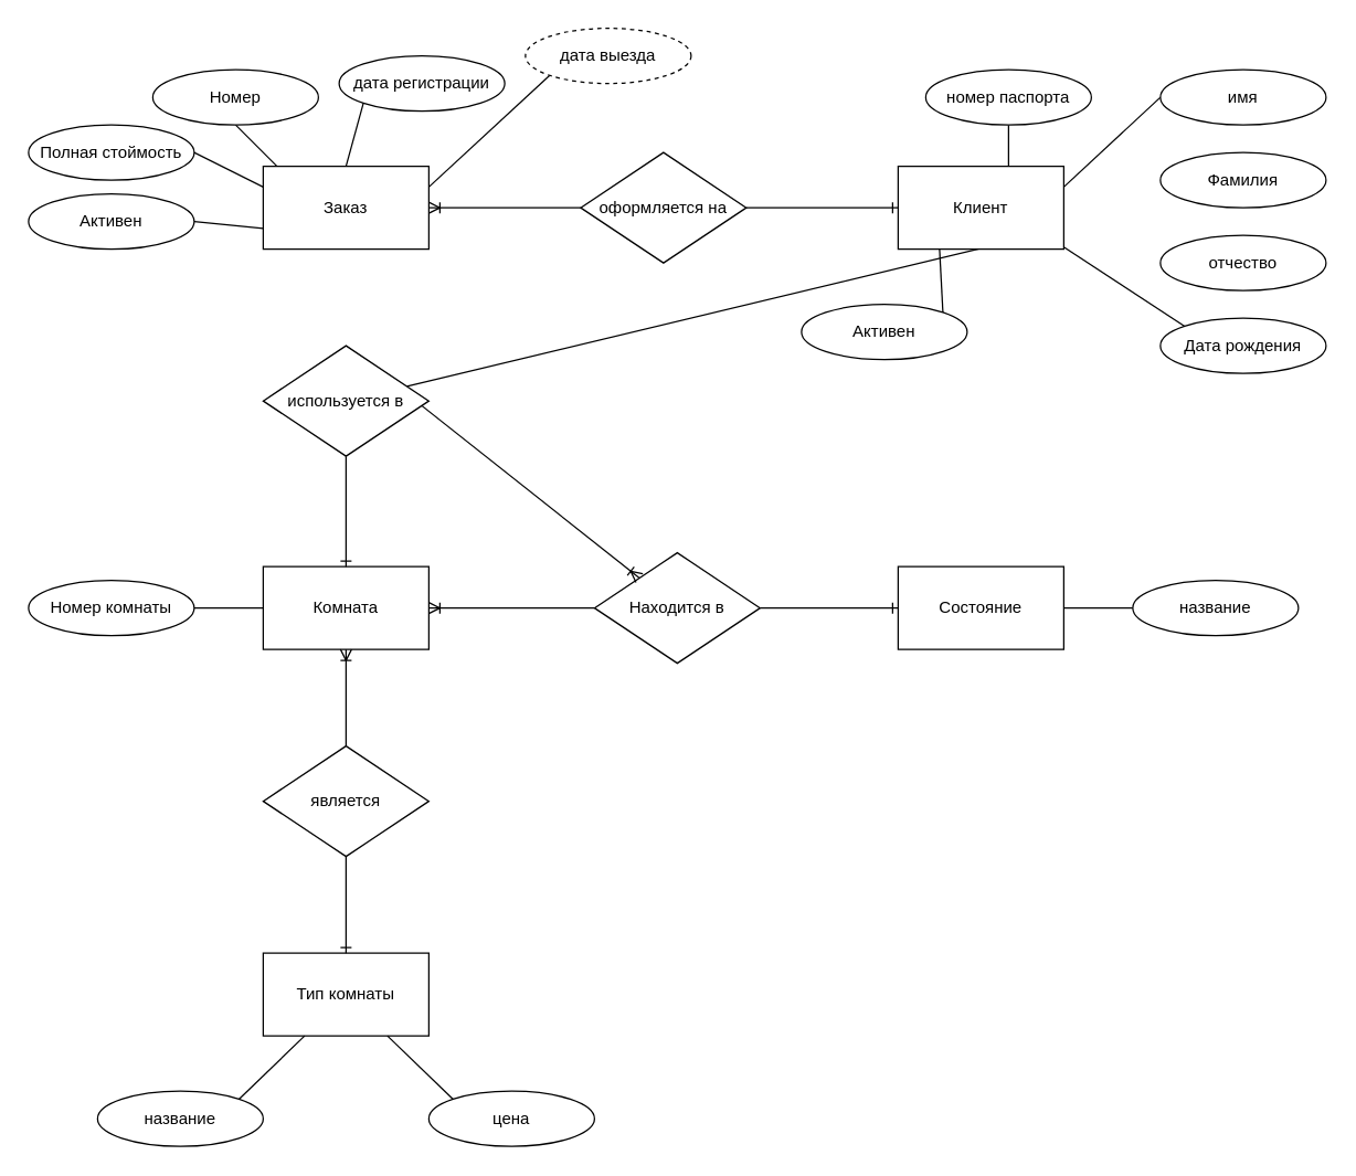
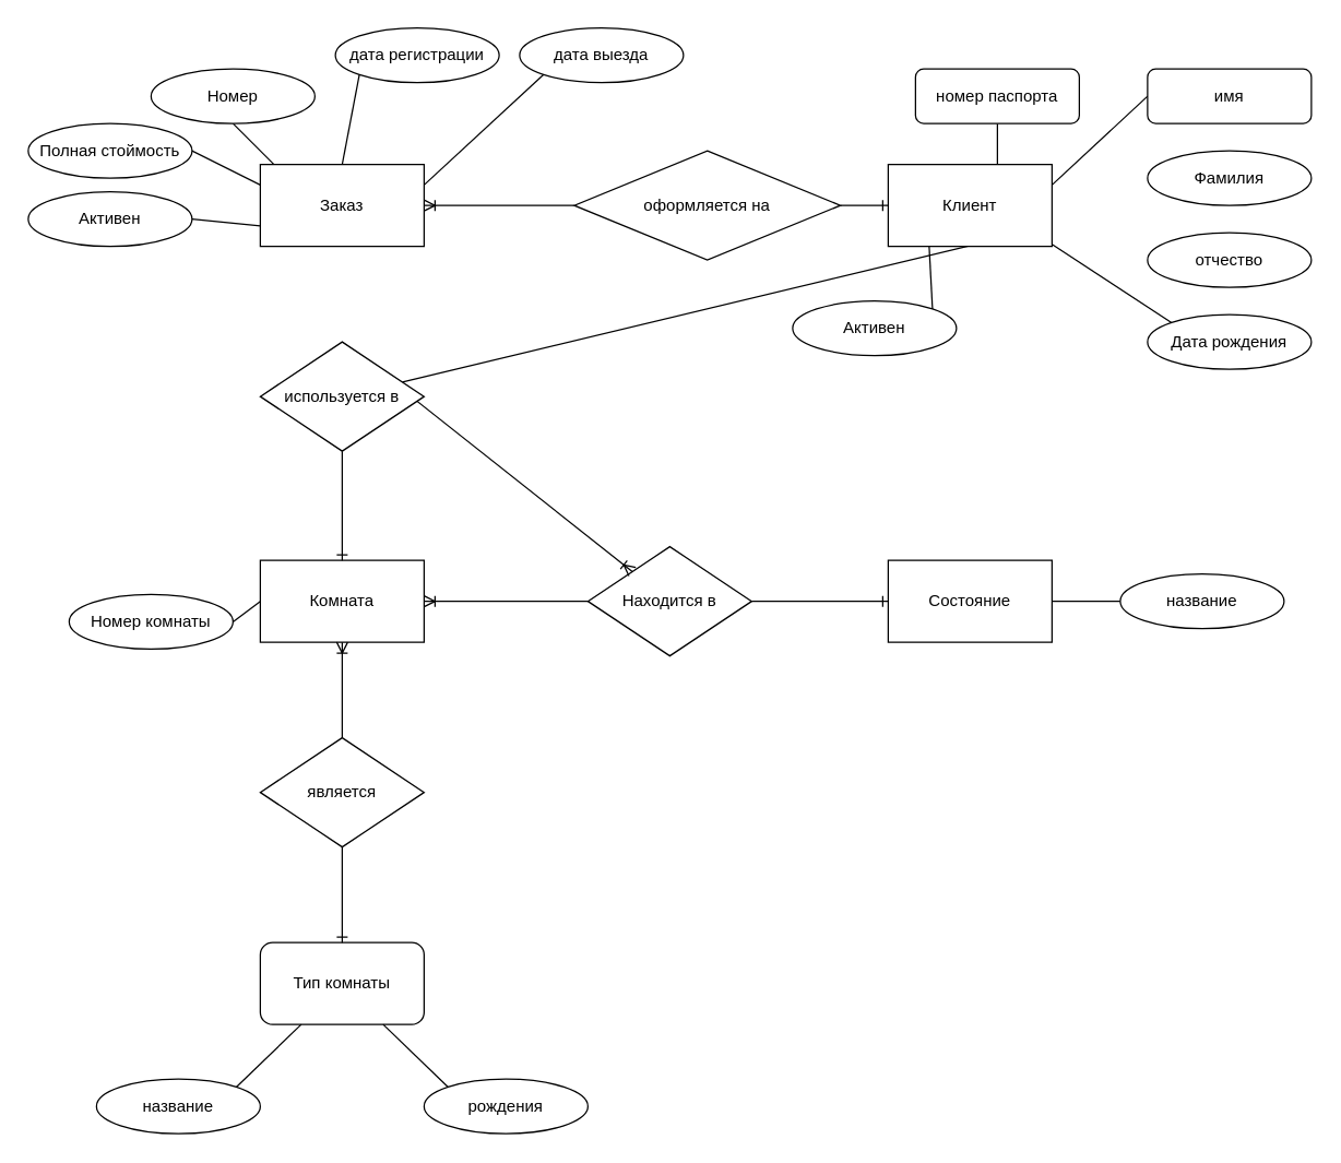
  <mxCell id="0" />
  <mxCell id="1" parent="0" />
  <mxCell id="2" style="rounded=0;orthogonalLoop=1;jettySize=auto;html=1;exitX=0;exitY=0.75;exitDx=0;exitDy=0;entryX=1;entryY=0.5;entryDx=0;entryDy=0;endArrow=none;endFill=0;" parent="1" source="7" target="12" edge="1"><mxGeometry relative="1" as="geometry" /></mxCell>
  <mxCell id="3" style="edgeStyle=none;rounded=0;orthogonalLoop=1;jettySize=auto;html=1;exitX=0;exitY=0.25;exitDx=0;exitDy=0;entryX=1;entryY=0.5;entryDx=0;entryDy=0;endArrow=none;endFill=0;" parent="1" source="7" target="11" edge="1"><mxGeometry relative="1" as="geometry" /></mxCell>
  <mxCell id="4" style="edgeStyle=none;rounded=0;orthogonalLoop=1;jettySize=auto;html=1;entryX=0.5;entryY=1;entryDx=0;entryDy=0;endArrow=none;endFill=0;" parent="1" target="8" edge="1"><mxGeometry relative="1" as="geometry"><mxPoint x="200" y="120" as="sourcePoint" /></mxGeometry></mxCell>
  <mxCell id="5" style="edgeStyle=none;rounded=0;orthogonalLoop=1;jettySize=auto;html=1;exitX=0.5;exitY=0;exitDx=0;exitDy=0;entryX=0;entryY=1;entryDx=0;entryDy=0;endArrow=none;endFill=0;" parent="1" source="7" target="9" edge="1"><mxGeometry relative="1" as="geometry" /></mxCell>
  <mxCell id="6" style="edgeStyle=none;rounded=0;orthogonalLoop=1;jettySize=auto;html=1;exitX=1;exitY=0.25;exitDx=0;exitDy=0;entryX=0;entryY=1;entryDx=0;entryDy=0;endArrow=none;endFill=0;" parent="1" source="7" target="10" edge="1"><mxGeometry relative="1" as="geometry" /></mxCell>
  <mxCell id="7" value="Заказ" style="rounded=0;whiteSpace=wrap;html=1;" parent="1" vertex="1"><mxGeometry x="190" y="120" width="120" height="60" as="geometry" /></mxCell>
  <mxCell id="8" value="Номер" style="ellipse;whiteSpace=wrap;html=1;" parent="1" vertex="1"><mxGeometry y="50" width="120" height="40" as="geometry" x="110" /></mxCell>
- <mxCell id="9" value="дата регистрации" style="ellipse;whiteSpace=wrap;html=1;" parent="1" vertex="1"><mxGeometry x="245" y="40" width="120" height="40" as="geometry" /></mxCell>
- <mxCell id="10" value="дата выезда" style="ellipse;whiteSpace=wrap;html=1;dashed=1;" parent="1" vertex="1"><mxGeometry x="380" y="20" width="120" height="40" as="geometry" /></mxCell>
+ <mxCell id="9" value="дата регистрации" style="ellipse;whiteSpace=wrap;html=1;" parent="1" vertex="1"><mxGeometry x="245" y="20" width="120" height="40" as="geometry" /></mxCell>
+ <mxCell id="10" value="дата выезда" style="ellipse;whiteSpace=wrap;html=1;" parent="1" vertex="1"><mxGeometry x="380" y="20" width="120" height="40" as="geometry" /></mxCell>
  <mxCell id="11" value="Полная стоймость" style="ellipse;whiteSpace=wrap;html=1;" parent="1" vertex="1"><mxGeometry x="20" y="90" width="120" height="40" as="geometry" /></mxCell>
  <mxCell id="12" value="Активен" style="ellipse;whiteSpace=wrap;html=1;" parent="1" vertex="1"><mxGeometry x="20" y="140" width="120" height="40" as="geometry" /></mxCell>
  <mxCell id="13" style="edgeStyle=none;rounded=0;orthogonalLoop=1;jettySize=auto;html=1;exitX=1;exitY=0.25;exitDx=0;exitDy=0;entryX=0;entryY=0.5;entryDx=0;entryDy=0;endArrow=none;endFill=0;" parent="1" source="17" target="19" edge="1"><mxGeometry relative="1" as="geometry" /></mxCell>
  <mxCell id="14" style="edgeStyle=none;rounded=0;orthogonalLoop=1;jettySize=auto;html=1;exitX=1;exitY=0.75;exitDx=0;exitDy=0;endArrow=none;endFill=0;" parent="1" source="17" target="44" edge="1"><mxGeometry relative="1" as="geometry" /></mxCell>
  <mxCell id="15" style="edgeStyle=none;rounded=0;orthogonalLoop=1;jettySize=auto;html=1;exitX=0.995;exitY=0.969;exitDx=0;exitDy=0;entryX=0;entryY=0;entryDx=0;entryDy=0;endArrow=none;endFill=0;exitPerimeter=0;" parent="1" source="17" target="22" edge="1"><mxGeometry relative="1" as="geometry" /></mxCell>
  <mxCell id="16" style="edgeStyle=none;rounded=0;orthogonalLoop=1;jettySize=auto;html=1;entryX=0.5;entryY=1;entryDx=0;entryDy=0;endArrow=none;endFill=0;" parent="1" target="18" edge="1"><mxGeometry relative="1" as="geometry"><mxPoint x="730" y="120" as="sourcePoint" /></mxGeometry></mxCell>
  <mxCell id="17" value="Клиент" style="rounded=0;whiteSpace=wrap;html=1;" parent="1" vertex="1"><mxGeometry x="650" y="120" width="120" height="60" as="geometry" /></mxCell>
- <mxCell id="18" value="номер паспорта" style="ellipse;whiteSpace=wrap;html=1;" parent="1" vertex="1"><mxGeometry x="670" y="50" width="120" height="40" as="geometry" /></mxCell>
- <mxCell id="19" value="имя" style="ellipse;whiteSpace=wrap;html=1;" parent="1" vertex="1"><mxGeometry x="840" y="50" width="120" height="40" as="geometry" /></mxCell>
+ <mxCell id="18" value="номер паспорта" style="whiteSpace=wrap;html=1;rounded=1;" parent="1" vertex="1"><mxGeometry x="670" y="50" width="120" height="40" as="geometry" /></mxCell>
+ <mxCell id="19" value="имя" style="whiteSpace=wrap;html=1;rounded=1;" parent="1" vertex="1"><mxGeometry x="840" y="50" width="120" height="40" as="geometry" /></mxCell>
  <mxCell id="20" value="Фамилия" style="ellipse;whiteSpace=wrap;html=1;" parent="1" vertex="1"><mxGeometry x="840" y="110" width="120" height="40" as="geometry" /></mxCell>
  <mxCell id="21" value="отчество" style="ellipse;whiteSpace=wrap;html=1;" parent="1" vertex="1"><mxGeometry x="840" y="170" width="120" height="40" as="geometry" /></mxCell>
  <mxCell id="22" value="Дата рождения" style="ellipse;whiteSpace=wrap;html=1;" parent="1" vertex="1"><mxGeometry x="840" y="230" width="120" height="40" as="geometry" /></mxCell>
  <mxCell id="23" style="edgeStyle=none;rounded=0;orthogonalLoop=1;jettySize=auto;html=1;exitX=1;exitY=0;exitDx=0;exitDy=0;entryX=0.25;entryY=1;entryDx=0;entryDy=0;endArrow=none;endFill=0;" parent="1" source="24" target="17" edge="1"><mxGeometry relative="1" as="geometry" /></mxCell>
  <mxCell id="24" value="Активен" style="ellipse;whiteSpace=wrap;html=1;" parent="1" vertex="1"><mxGeometry x="580" y="220" width="120" height="40" as="geometry" /></mxCell>
  <mxCell id="25" value="Комната" style="rounded=0;whiteSpace=wrap;html=1;" parent="1" vertex="1"><mxGeometry x="190" y="410" width="120" height="60" as="geometry" /></mxCell>
  <mxCell id="26" style="edgeStyle=none;rounded=0;orthogonalLoop=1;jettySize=auto;html=1;exitX=1;exitY=0.5;exitDx=0;exitDy=0;entryX=0;entryY=0.5;entryDx=0;entryDy=0;endArrow=none;endFill=0;" parent="1" source="27" target="25" edge="1"><mxGeometry relative="1" as="geometry" /></mxCell>
- <mxCell id="27" value="Номер комнаты" style="ellipse;whiteSpace=wrap;html=1;" parent="1" vertex="1"><mxGeometry x="20" y="420" width="120" height="40" as="geometry" /></mxCell>
- <mxCell id="28" value="Тип комнаты" style="rounded=0;whiteSpace=wrap;html=1;" parent="1" vertex="1"><mxGeometry x="190" y="690" width="120" height="60" as="geometry" /></mxCell>
+ <mxCell id="27" value="Номер комнаты" style="ellipse;whiteSpace=wrap;html=1;" parent="1" vertex="1"><mxGeometry x="50" y="435" width="120" height="40" as="geometry" /></mxCell>
+ <mxCell id="28" value="Тип комнаты" style="whiteSpace=wrap;html=1;rounded=1;" parent="1" vertex="1"><mxGeometry x="190" y="690" width="120" height="60" as="geometry" /></mxCell>
  <mxCell id="29" style="edgeStyle=none;rounded=0;orthogonalLoop=1;jettySize=auto;html=1;exitX=1;exitY=0;exitDx=0;exitDy=0;entryX=0.25;entryY=1;entryDx=0;entryDy=0;endArrow=none;endFill=0;" parent="1" source="30" target="28" edge="1"><mxGeometry relative="1" as="geometry" /></mxCell>
  <mxCell id="30" value="название" style="ellipse;whiteSpace=wrap;html=1;" parent="1" vertex="1"><mxGeometry x="70" y="790" width="120" height="40" as="geometry" /></mxCell>
  <mxCell id="31" style="edgeStyle=none;rounded=0;orthogonalLoop=1;jettySize=auto;html=1;exitX=0;exitY=0;exitDx=0;exitDy=0;entryX=0.75;entryY=1;entryDx=0;entryDy=0;endArrow=none;endFill=0;" parent="1" source="32" target="28" edge="1"><mxGeometry relative="1" as="geometry" /></mxCell>
- <mxCell id="32" value="цена" style="ellipse;whiteSpace=wrap;html=1;" parent="1" vertex="1"><mxGeometry x="310" y="790" width="120" height="40" as="geometry" /></mxCell>
+ <mxCell id="32" value="рождения" style="ellipse;whiteSpace=wrap;html=1;" parent="1" vertex="1"><mxGeometry x="310" y="790" width="120" height="40" as="geometry" /></mxCell>
  <mxCell id="33" style="edgeStyle=none;rounded=0;orthogonalLoop=1;jettySize=auto;html=1;exitX=1;exitY=0.5;exitDx=0;exitDy=0;entryX=0;entryY=0.5;entryDx=0;entryDy=0;endArrow=none;endFill=0;" parent="1" source="34" target="35" edge="1"><mxGeometry relative="1" as="geometry" /></mxCell>
  <mxCell id="34" value="Состояние" style="rounded=0;whiteSpace=wrap;html=1;" parent="1" vertex="1"><mxGeometry x="650" y="410" width="120" height="60" as="geometry" /></mxCell>
  <mxCell id="35" value="название" style="ellipse;whiteSpace=wrap;html=1;" parent="1" vertex="1"><mxGeometry x="820" y="420" width="120" height="40" as="geometry" /></mxCell>
  <mxCell id="36" style="edgeStyle=none;rounded=0;orthogonalLoop=1;jettySize=auto;html=1;exitX=0.5;exitY=1;exitDx=0;exitDy=0;entryX=0.5;entryY=0;entryDx=0;entryDy=0;endArrow=ERone;endFill=0;" parent="1" source="38" target="28" edge="1"><mxGeometry relative="1" as="geometry" /></mxCell>
  <mxCell id="37" style="edgeStyle=none;rounded=0;orthogonalLoop=1;jettySize=auto;html=1;exitX=0.5;exitY=0;exitDx=0;exitDy=0;entryX=0.5;entryY=1;entryDx=0;entryDy=0;endArrow=ERoneToMany;endFill=0;" parent="1" source="38" target="25" edge="1"><mxGeometry relative="1" as="geometry" /></mxCell>
  <mxCell id="38" value="является" style="rhombus;whiteSpace=wrap;html=1;" parent="1" vertex="1"><mxGeometry x="190" y="540" width="120" height="80" as="geometry" /></mxCell>
  <mxCell id="39" style="edgeStyle=none;rounded=0;orthogonalLoop=1;jettySize=auto;html=1;exitX=0;exitY=0.5;exitDx=0;exitDy=0;entryX=1;entryY=0.5;entryDx=0;entryDy=0;endArrow=ERoneToMany;endFill=0;" parent="1" source="41" target="25" edge="1"><mxGeometry relative="1" as="geometry" /></mxCell>
  <mxCell id="40" style="edgeStyle=none;rounded=0;orthogonalLoop=1;jettySize=auto;html=1;exitX=1;exitY=0.5;exitDx=0;exitDy=0;entryX=0;entryY=0.5;entryDx=0;entryDy=0;endArrow=ERone;endFill=0;" parent="1" source="41" target="34" edge="1"><mxGeometry relative="1" as="geometry" /></mxCell>
  <mxCell id="41" value="Находится в" style="rhombus;whiteSpace=wrap;html=1;" parent="1" vertex="1"><mxGeometry x="430" y="400" width="120" height="80" as="geometry" /></mxCell>
  <mxCell id="42" style="edgeStyle=none;rounded=0;orthogonalLoop=1;jettySize=auto;html=1;exitX=0.5;exitY=1;exitDx=0;exitDy=0;entryX=0.5;entryY=0;entryDx=0;entryDy=0;endArrow=ERone;endFill=0;" parent="1" source="44" target="25" edge="1"><mxGeometry relative="1" as="geometry" /></mxCell>
  <mxCell id="43" style="edgeStyle=none;rounded=0;orthogonalLoop=1;jettySize=auto;html=1;exitX=0.5;exitY=0;exitDx=0;exitDy=0;endArrow=ERoneToMany;endFill=0;" parent="1" source="44" target="41" edge="1"><mxGeometry relative="1" as="geometry" /></mxCell>
  <mxCell id="44" value="используется в" style="rhombus;whiteSpace=wrap;html=1;" parent="1" vertex="1"><mxGeometry x="190" y="250" width="120" height="80" as="geometry" /></mxCell>
  <mxCell id="45" style="edgeStyle=none;rounded=0;orthogonalLoop=1;jettySize=auto;html=1;exitX=0;exitY=0.5;exitDx=0;exitDy=0;entryX=1;entryY=0.5;entryDx=0;entryDy=0;endArrow=ERoneToMany;endFill=0;" parent="1" source="47" target="7" edge="1"><mxGeometry relative="1" as="geometry" /></mxCell>
  <mxCell id="46" style="edgeStyle=none;rounded=0;orthogonalLoop=1;jettySize=auto;html=1;exitX=1;exitY=0.5;exitDx=0;exitDy=0;entryX=0;entryY=0.5;entryDx=0;entryDy=0;endArrow=ERone;endFill=0;" parent="1" source="47" target="17" edge="1"><mxGeometry relative="1" as="geometry" /></mxCell>
- <mxCell id="47" value="оформляется на" style="rhombus;whiteSpace=wrap;html=1;" parent="1" vertex="1"><mxGeometry x="420" y="110" width="120" height="80" as="geometry" /></mxCell>
+ <mxCell id="47" value="оформляется на" style="rhombus;whiteSpace=wrap;html=1;" parent="1" vertex="1"><mxGeometry x="420" y="110" width="195" height="80" as="geometry" /></mxCell>
